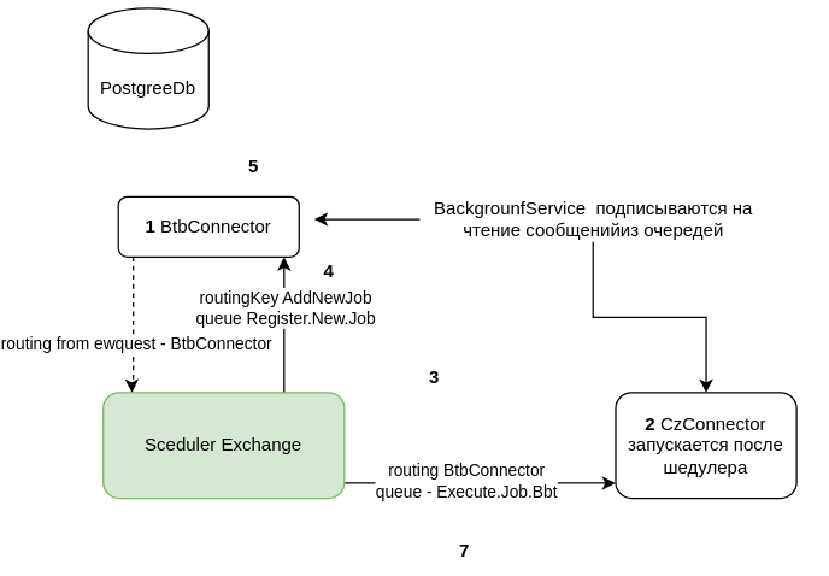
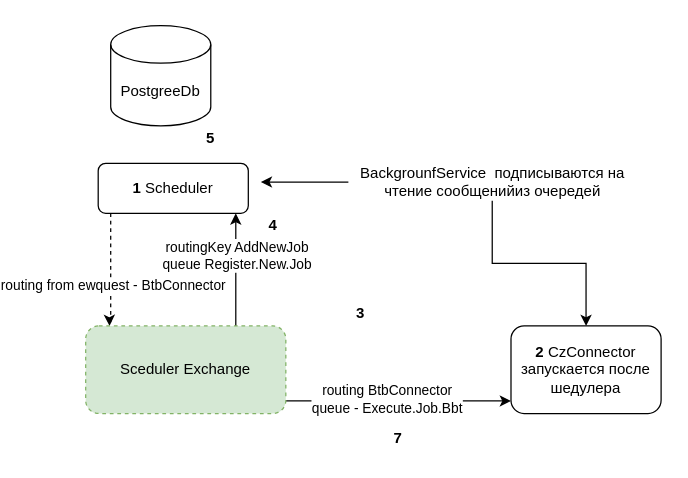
  <mxCell id="0" />
  <mxCell id="1" parent="0" />
  <mxCell id="2" style="edgeStyle=orthogonalEdgeStyle;rounded=0;orthogonalLoop=1;jettySize=auto;html=1;entryX=0.119;entryY=0;entryDx=0;entryDy=0;entryPerimeter=0;dashed=1;" parent="1" source="4" target="10" edge="1"><mxGeometry relative="1" as="geometry"><Array as="points"><mxPoint x="40" y="257" /><mxPoint x="39" y="257" /></Array></mxGeometry></mxCell>
  <mxCell id="3" value="routing from ewquest - BtbConnector" style="edgeLabel;html=1;align=center;verticalAlign=middle;resizable=0;points=[];" parent="2" vertex="1" connectable="0"><mxGeometry x="0.253" y="1" relative="1" as="geometry"><mxPoint as="offset" /></mxGeometry></mxCell>
- <mxCell id="4" value="&lt;p&gt;&lt;b&gt;1&lt;/b&gt; BtbConnector&lt;/p&gt;" style="rounded=1;whiteSpace=wrap;html=1;fontSize=12;glass=0;strokeWidth=1;shadow=0;" parent="1" vertex="1"><mxGeometry x="30" y="130" width="120" height="40" as="geometry" /></mxCell>
+ <mxCell id="4" value="&lt;p&gt;&lt;b&gt;1&lt;/b&gt; Scheduler&lt;/p&gt;" style="rounded=1;whiteSpace=wrap;html=1;fontSize=12;glass=0;strokeWidth=1;shadow=0;" parent="1" vertex="1"><mxGeometry x="30" y="130" width="120" height="40" as="geometry" /></mxCell>
  <mxCell id="5" style="edgeStyle=orthogonalEdgeStyle;rounded=0;orthogonalLoop=1;jettySize=auto;html=1;exitX=0.75;exitY=0;exitDx=0;exitDy=0;" parent="1" source="10" edge="1"><mxGeometry relative="1" as="geometry"><mxPoint x="90" y="240" as="sourcePoint" /><mxPoint x="140" y="170" as="targetPoint" /><Array as="points"><mxPoint x="140" y="170" /></Array></mxGeometry></mxCell>
  <mxCell id="6" value="routingKey AddNewJob&lt;br&gt;queue Register.New.Job" style="edgeLabel;html=1;align=center;verticalAlign=middle;resizable=0;points=[];" parent="5" vertex="1" connectable="0"><mxGeometry x="0.267" relative="1" as="geometry"><mxPoint as="offset" /></mxGeometry></mxCell>
  <mxCell id="7" value="&lt;b&gt;2&lt;/b&gt; CzConnector запускается после шедулера" style="rounded=1;whiteSpace=wrap;html=1;fontSize=12;glass=0;strokeWidth=1;shadow=0;" parent="1" vertex="1"><mxGeometry x="360" y="260" width="120" height="70" as="geometry" /></mxCell>
  <mxCell id="8" style="edgeStyle=orthogonalEdgeStyle;rounded=0;orthogonalLoop=1;jettySize=auto;html=1;" parent="1" source="10" edge="1"><mxGeometry relative="1" as="geometry"><mxPoint x="360" y="320" as="targetPoint" /><Array as="points"><mxPoint x="360" y="320" /></Array></mxGeometry></mxCell>
  <mxCell id="9" value="routing BtbConnector&lt;br&gt;queue - Execute.Job.Bbt" style="edgeLabel;html=1;align=center;verticalAlign=middle;resizable=0;points=[];" parent="8" vertex="1" connectable="0"><mxGeometry x="-0.344" y="2" relative="1" as="geometry"><mxPoint x="21" as="offset" /></mxGeometry></mxCell>
- <mxCell id="10" value="Sceduler Exchange" style="rounded=1;whiteSpace=wrap;html=1;fontSize=12;glass=0;strokeWidth=1;shadow=0;fillColor=#d5e8d4;strokeColor=#82b366;" parent="1" vertex="1"><mxGeometry x="20" y="260" width="160" height="70" as="geometry" /></mxCell>
+ <mxCell id="10" value="Sceduler Exchange" style="rounded=1;whiteSpace=wrap;html=1;fontSize=12;glass=0;strokeWidth=1;shadow=0;fillColor=#d5e8d4;strokeColor=#82b366;dashed=1;" parent="1" vertex="1"><mxGeometry x="20" y="260" width="160" height="70" as="geometry" /></mxCell>
  <mxCell id="11" value="&lt;b&gt;3&lt;/b&gt;" style="text;html=1;strokeColor=none;fillColor=none;align=center;verticalAlign=middle;whiteSpace=wrap;rounded=0;" parent="1" vertex="1"><mxGeometry x="220" y="240" width="40" height="20" as="geometry" /></mxCell>
  <mxCell id="12" value="&lt;b&gt;4&lt;/b&gt;" style="text;html=1;strokeColor=none;fillColor=none;align=center;verticalAlign=middle;whiteSpace=wrap;rounded=0;" parent="1" vertex="1"><mxGeometry x="150" y="170" width="40" height="20" as="geometry" /></mxCell>
- <mxCell id="13" value="PostgreeDb" style="shape=cylinder3;whiteSpace=wrap;html=1;boundedLbl=1;backgroundOutline=1;size=15;" parent="1" vertex="1"><mxGeometry x="10" y="5" width="80" height="80" as="geometry" /></mxCell>
+ <mxCell id="13" value="PostgreeDb" style="shape=cylinder3;whiteSpace=wrap;html=1;boundedLbl=1;backgroundOutline=1;size=15;" parent="1" vertex="1"><mxGeometry x="40" y="20" width="80" height="80" as="geometry" /></mxCell>
  <mxCell id="14" value="&lt;b&gt;5&lt;/b&gt;" style="text;html=1;strokeColor=none;fillColor=none;align=center;verticalAlign=middle;whiteSpace=wrap;rounded=0;" parent="1" vertex="1"><mxGeometry x="100" y="100" width="40" height="20" as="geometry" /></mxCell>
- <mxCell id="15" value="&lt;b&gt;7&lt;/b&gt;" style="text;html=1;strokeColor=none;fillColor=none;align=center;verticalAlign=middle;whiteSpace=wrap;rounded=0;" parent="1" vertex="1"><mxGeometry x="240" y="355" width="40" height="20" as="geometry" /></mxCell>
+ <mxCell id="15" value="&lt;b&gt;7&lt;/b&gt;" style="text;html=1;strokeColor=none;fillColor=none;align=center;verticalAlign=middle;whiteSpace=wrap;rounded=0;" parent="1" vertex="1"><mxGeometry x="250" y="340" width="40" height="20" as="geometry" /></mxCell>
  <mxCell id="16" style="edgeStyle=orthogonalEdgeStyle;rounded=0;orthogonalLoop=1;jettySize=auto;html=1;" parent="1" source="18" edge="1"><mxGeometry relative="1" as="geometry"><mxPoint x="160" y="145" as="targetPoint" /></mxGeometry></mxCell>
  <mxCell id="17" style="edgeStyle=orthogonalEdgeStyle;rounded=0;orthogonalLoop=1;jettySize=auto;html=1;entryX=0.5;entryY=0;entryDx=0;entryDy=0;" parent="1" source="18" target="7" edge="1"><mxGeometry relative="1" as="geometry" /></mxCell>
  <mxCell id="18" value="BackgrounfService&amp;nbsp; подписываются на &lt;br&gt;чтение сообщенийиз очередей" style="text;html=1;align=center;verticalAlign=middle;resizable=0;points=[];autosize=1;" parent="1" vertex="1"><mxGeometry x="230" y="130" width="230" height="30" as="geometry" /></mxCell>
